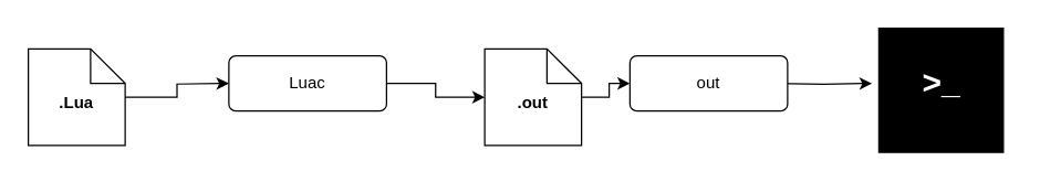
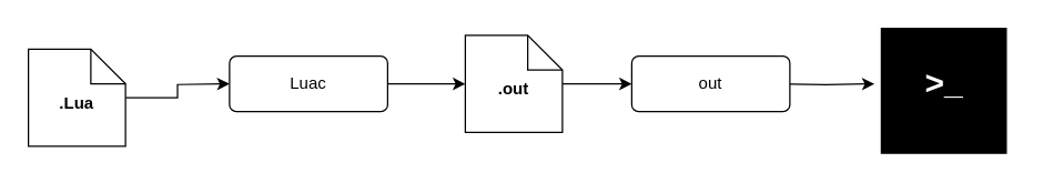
  <mxCell id="0" />
  <mxCell id="1" parent="0" />
  <mxCell id="2" value="" style="edgeStyle=orthogonalEdgeStyle;rounded=0;orthogonalLoop=1;jettySize=auto;html=1;" edge="1" parent="1" source="3"><mxGeometry relative="1" as="geometry"><mxPoint x="165" y="60" as="targetPoint" /></mxGeometry></mxCell>
  <mxCell id="3" value="&lt;div style=&quot;&quot;&gt;&lt;b style=&quot;background-color: initial;&quot;&gt;.Lua&lt;/b&gt;&lt;/div&gt;" style="shape=note2;boundedLbl=1;whiteSpace=wrap;html=1;size=25;verticalAlign=top;align=center;" vertex="1" parent="1"><mxGeometry x="20" y="35" width="70" height="70" as="geometry" /></mxCell>
  <mxCell id="4" value="" style="fontStyle=0;labelPosition=right;verticalLabelPosition=middle;align=left;verticalAlign=middle;spacingLeft=2;html=1;points=[[0,0.5],[1,0.5]];fillColor=strokeColor;" vertex="1" parent="1"><mxGeometry x="635" y="20" width="90" height="90" as="geometry" /></mxCell>
  <mxCell id="5" value="&lt;font color=&quot;#ffffff&quot;&gt;&amp;gt;_&lt;/font&gt;" style="text;html=1;fontSize=24;fontStyle=1;verticalAlign=middle;align=center;" vertex="1" parent="1"><mxGeometry x="630" y="40" width="100" height="40" as="geometry" /></mxCell>
  <mxCell id="6" value="" style="edgeStyle=orthogonalEdgeStyle;rounded=0;orthogonalLoop=1;jettySize=auto;html=1;" edge="1" parent="1" target="5"><mxGeometry relative="1" as="geometry"><mxPoint x="559" y="60" as="sourcePoint" /></mxGeometry></mxCell>
  <mxCell id="7" value="" style="edgeStyle=orthogonalEdgeStyle;rounded=0;orthogonalLoop=1;jettySize=auto;html=1;" edge="1" parent="1" source="8" target="10"><mxGeometry relative="1" as="geometry" /></mxCell>
  <mxCell id="8" value="&lt;p style=&quot;line-height: 30%;&quot;&gt;Luac&lt;/p&gt;" style="html=1;align=center;verticalAlign=top;rounded=1;absoluteArcSize=1;arcSize=10;dashed=0;whiteSpace=wrap;" vertex="1" parent="1"><mxGeometry x="165" y="40" width="114" height="40" as="geometry" /></mxCell>
  <mxCell id="9" value="" style="edgeStyle=orthogonalEdgeStyle;rounded=0;orthogonalLoop=1;jettySize=auto;html=1;" edge="1" parent="1" source="10" target="11"><mxGeometry relative="1" as="geometry" /></mxCell>
- <mxCell id="10" value="&lt;div style=&quot;&quot;&gt;&lt;b style=&quot;background-color: initial;&quot;&gt;.out&lt;/b&gt;&lt;/div&gt;" style="shape=note2;boundedLbl=1;whiteSpace=wrap;html=1;size=25;verticalAlign=top;align=center;" vertex="1" parent="1"><mxGeometry x="350" y="35" width="70" height="70" as="geometry" /></mxCell>
+ <mxCell id="10" value="&lt;div style=&quot;&quot;&gt;&lt;b style=&quot;background-color: initial;&quot;&gt;.out&lt;/b&gt;&lt;/div&gt;" style="shape=note2;boundedLbl=1;whiteSpace=wrap;html=1;size=25;verticalAlign=top;align=center;" vertex="1" parent="1"><mxGeometry x="335" y="25" width="70" height="70" as="geometry" /></mxCell>
  <mxCell id="11" value="&lt;p style=&quot;line-height: 30%;&quot;&gt;out&lt;/p&gt;" style="html=1;align=center;verticalAlign=top;rounded=1;absoluteArcSize=1;arcSize=10;dashed=0;whiteSpace=wrap;" vertex="1" parent="1"><mxGeometry x="455" y="40" width="114" height="40" as="geometry" /></mxCell>
